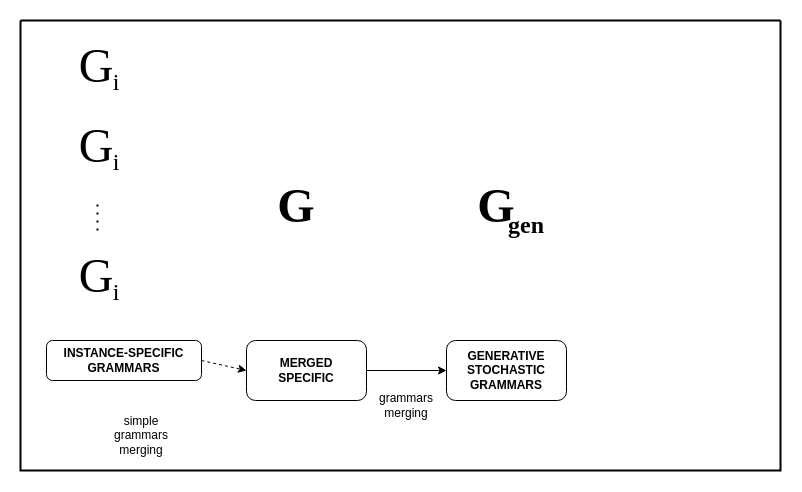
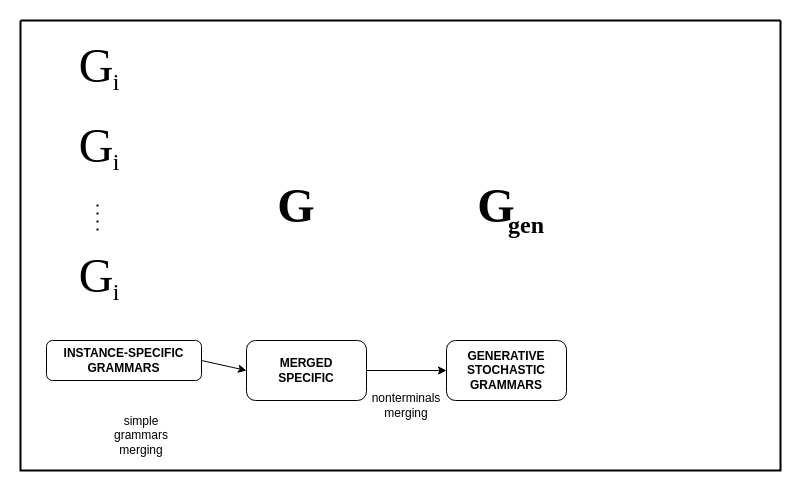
  <mxCell id="0" />
  <mxCell id="1" parent="0" />
  <mxCell id="2" value="&lt;font style=&quot;font-size: 48px;&quot; face=&quot;Times New Roman&quot;&gt;G&lt;/font&gt;" style="text;html=1;align=center;verticalAlign=middle;whiteSpace=wrap;rounded=0;" vertex="1" parent="1"><mxGeometry x="66" y="50" width="60" height="30" as="geometry" /></mxCell>
  <mxCell id="3" value="&lt;font style=&quot;font-size: 24px;&quot; face=&quot;Times New Roman&quot;&gt;i&lt;/font&gt;" style="text;html=1;align=center;verticalAlign=middle;whiteSpace=wrap;rounded=0;" vertex="1" parent="1"><mxGeometry x="86" y="66.72" width="60" height="30" as="geometry" /></mxCell>
  <mxCell id="4" value="&lt;font style=&quot;font-size: 48px;&quot; face=&quot;Times New Roman&quot;&gt;G&lt;/font&gt;" style="text;html=1;align=center;verticalAlign=middle;whiteSpace=wrap;rounded=0;" vertex="1" parent="1"><mxGeometry x="66" y="130" width="60" height="30" as="geometry" /></mxCell>
  <mxCell id="5" value="&lt;font style=&quot;font-size: 24px;&quot; face=&quot;Times New Roman&quot;&gt;i&lt;/font&gt;" style="text;html=1;align=center;verticalAlign=middle;whiteSpace=wrap;rounded=0;" vertex="1" parent="1"><mxGeometry x="86" y="146.72" width="60" height="30" as="geometry" /></mxCell>
  <mxCell id="6" value="" style="endArrow=none;dashed=1;html=1;dashPattern=1 3;strokeWidth=2;rounded=0;" edge="1" parent="1"><mxGeometry width="50" height="50" relative="1" as="geometry"><mxPoint x="97" y="230" as="sourcePoint" /><mxPoint x="97" y="200" as="targetPoint" /></mxGeometry></mxCell>
  <mxCell id="7" value="&lt;div&gt;INSTANCE-SPECIFIC&lt;/div&gt;&lt;div&gt;GRAMMARS&lt;br&gt;&lt;/div&gt;" style="rounded=1;whiteSpace=wrap;html=1;fontStyle=1" vertex="1" parent="1"><mxGeometry x="46" y="340" width="155" height="40" as="geometry" /></mxCell>
  <mxCell id="8" value="&lt;div&gt;MERGED&lt;/div&gt;&lt;div&gt;SPECIFIC&lt;br&gt;&lt;/div&gt;" style="rounded=1;whiteSpace=wrap;html=1;fontStyle=1" vertex="1" parent="1"><mxGeometry x="246" y="340" width="120" height="60" as="geometry" /></mxCell>
- <mxCell id="9" value="" style="endArrow=classic;html=1;rounded=0;exitX=1;exitY=0.5;exitDx=0;exitDy=0;entryX=0;entryY=0.5;entryDx=0;entryDy=0;dashed=1;" edge="1" parent="1" source="7" target="8"><mxGeometry width="50" height="50" relative="1" as="geometry"><mxPoint x="396" y="460" as="sourcePoint" /><mxPoint x="446" y="410" as="targetPoint" /></mxGeometry></mxCell>
+ <mxCell id="9" value="" style="endArrow=classic;html=1;rounded=0;exitX=1;exitY=0.5;exitDx=0;exitDy=0;entryX=0;entryY=0.5;entryDx=0;entryDy=0;" edge="1" parent="1" source="7" target="8"><mxGeometry width="50" height="50" relative="1" as="geometry"><mxPoint x="396" y="460" as="sourcePoint" /><mxPoint x="446" y="410" as="targetPoint" /></mxGeometry></mxCell>
  <mxCell id="10" value="simple grammars merging" style="text;html=1;align=center;verticalAlign=middle;whiteSpace=wrap;rounded=0;" vertex="1" parent="1"><mxGeometry x="111" y="420" width="60" height="30" as="geometry" /></mxCell>
  <mxCell id="11" value="&lt;font style=&quot;font-size: 48px;&quot; face=&quot;Times New Roman&quot;&gt;G&lt;/font&gt;" style="text;html=1;align=center;verticalAlign=middle;whiteSpace=wrap;rounded=0;" vertex="1" parent="1"><mxGeometry x="66" y="260" width="60" height="30" as="geometry" /></mxCell>
  <mxCell id="12" value="&lt;font style=&quot;font-size: 24px;&quot; face=&quot;Times New Roman&quot;&gt;i&lt;/font&gt;" style="text;html=1;align=center;verticalAlign=middle;whiteSpace=wrap;rounded=0;" vertex="1" parent="1"><mxGeometry x="86" y="276.72" width="60" height="30" as="geometry" /></mxCell>
  <mxCell id="13" value="&lt;b&gt;&lt;font style=&quot;font-size: 48px;&quot; face=&quot;Times New Roman&quot;&gt;G&lt;/font&gt;&lt;/b&gt;" style="text;html=1;align=center;verticalAlign=middle;whiteSpace=wrap;rounded=0;" vertex="1" parent="1"><mxGeometry x="266" y="190" width="60" height="30" as="geometry" /></mxCell>
  <mxCell id="14" value="&lt;div&gt;GENERATIVE&lt;br&gt;&lt;/div&gt;&lt;div&gt;STOCHASTIC&lt;/div&gt;&lt;div&gt;GRAMMARS&lt;br&gt;&lt;/div&gt;" style="rounded=1;whiteSpace=wrap;html=1;fontStyle=1" vertex="1" parent="1"><mxGeometry x="446" y="340" width="120" height="60" as="geometry" /></mxCell>
  <mxCell id="15" value="" style="endArrow=classic;html=1;rounded=0;exitX=1;exitY=0.5;exitDx=0;exitDy=0;entryX=0;entryY=0.5;entryDx=0;entryDy=0;" edge="1" parent="1" target="14"><mxGeometry width="50" height="50" relative="1" as="geometry"><mxPoint x="366" y="370" as="sourcePoint" /><mxPoint x="646" y="410" as="targetPoint" /></mxGeometry></mxCell>
- <mxCell id="16" value="&lt;div&gt;grammars&lt;/div&gt;&lt;div&gt;merging&lt;br&gt;&lt;/div&gt;" style="text;html=1;align=center;verticalAlign=middle;whiteSpace=wrap;rounded=0;" vertex="1" parent="1"><mxGeometry x="376" y="390" width="60" height="30" as="geometry" /></mxCell>
+ <mxCell id="16" value="&lt;div&gt;nonterminals&lt;/div&gt;&lt;div&gt;merging&lt;br&gt;&lt;/div&gt;" style="text;html=1;align=center;verticalAlign=middle;whiteSpace=wrap;rounded=0;" vertex="1" parent="1"><mxGeometry x="376" y="390" width="60" height="30" as="geometry" /></mxCell>
  <mxCell id="17" value="&lt;b&gt;&lt;font style=&quot;font-size: 48px;&quot; face=&quot;Times New Roman&quot;&gt;G&lt;/font&gt;&lt;/b&gt;" style="text;html=1;align=center;verticalAlign=middle;whiteSpace=wrap;rounded=0;" vertex="1" parent="1"><mxGeometry x="466" y="190" width="60" height="30" as="geometry" /></mxCell>
  <mxCell id="18" value="&lt;font style=&quot;font-size: 24px;&quot; face=&quot;Times New Roman&quot;&gt;&lt;b&gt;gen&lt;/b&gt;&lt;/font&gt;" style="text;html=1;align=center;verticalAlign=middle;whiteSpace=wrap;rounded=0;" vertex="1" parent="1"><mxGeometry x="496" y="210" width="60" height="30" as="geometry" /></mxCell>
  <mxCell id="19" value="" style="swimlane;startSize=0;strokeWidth=2;" vertex="1" parent="1"><mxGeometry x="20" y="20" width="760" height="450" as="geometry"><mxRectangle x="20" y="20" width="50" height="40" as="alternateBounds" /></mxGeometry></mxCell>
